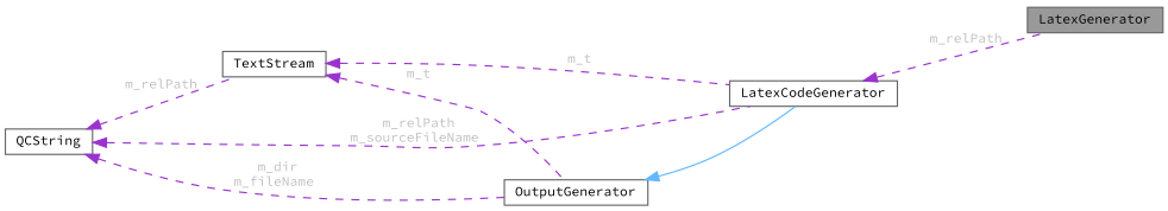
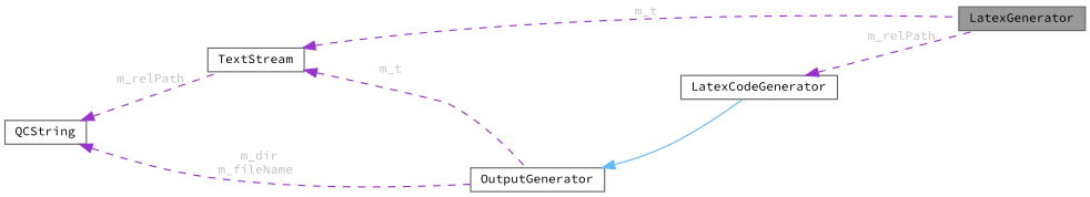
  digraph {
    fontname="Source Code Pro"
    rankdir=LR
    node [color=gray40 fillcolor=white fontname="Source Code Pro" fontsize=10 shape=box style=filled]
    edge [color=darkorchid3 dir=back fontname="Source Code Pro" fontsize=10 labelfontname=Helvetica labelfontsize=10 style=dashed fontcolor=grey]
    n1 [fillcolor=grey60 fontcolor=black height=0.2 label=LatexGenerator width=0.4]
    n2 [height=0.2 label=OutputGenerator width=0.4]
    n3 [height=0.2 label=LatexCodeGenerator width=0.4]
    n4 [height=0.2 label=TextStream width=0.4]
    n5 [height=0.2 label=QCString width=0.4]
    n2 -> n3 [color=steelblue1 style=solid fontcolor=""]
    n3 -> n1 [label=" m_relPath"]
    n4 -> n2 [label=" m_t"]
-   n4 -> n3 [label=" m_t"]
+   n4 -> n1 [label=" m_t"]
    n5 -> n2 [label=" m_dir\nm_fileName"]
-   n5 -> n3 [label=" m_relPath\nm_sourceFileName"]
    n5 -> n4 [label=" m_relPath"]
  }
